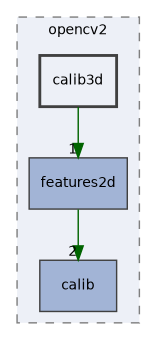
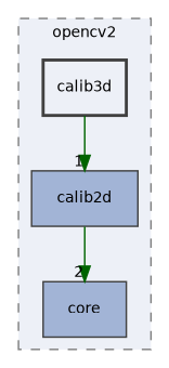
  digraph {
    compound=true
    node [color=grey25 fillcolor="#a2b4d6" fontname=Helvetica fontsize=10 shape=box style="filled,"]
    edge [color=darkgreen fontname=Helvetica fontsize=10 labeldistance=1.5 labelfontname=Helvetica labelfontsize=10]
-   n1 [label=features2d]
-   n2 [label=calib]
+   n1 [label=calib2d]
+   n2 [label=core]
    n3 [fillcolor="#edf0f7" label=calib3d style="filled,bold,"]
    subgraph cluster_1 {
      bgcolor="#edf0f7"
      fontname=Helvetica
      fontsize=10
      label=opencv2
      pencolor=grey50
      style="filled,dashed,"
      n1
      n2
      n3
    }
    n1 -> n2 [headlabel=2]
    n3 -> n1 [headlabel=1]
  }
